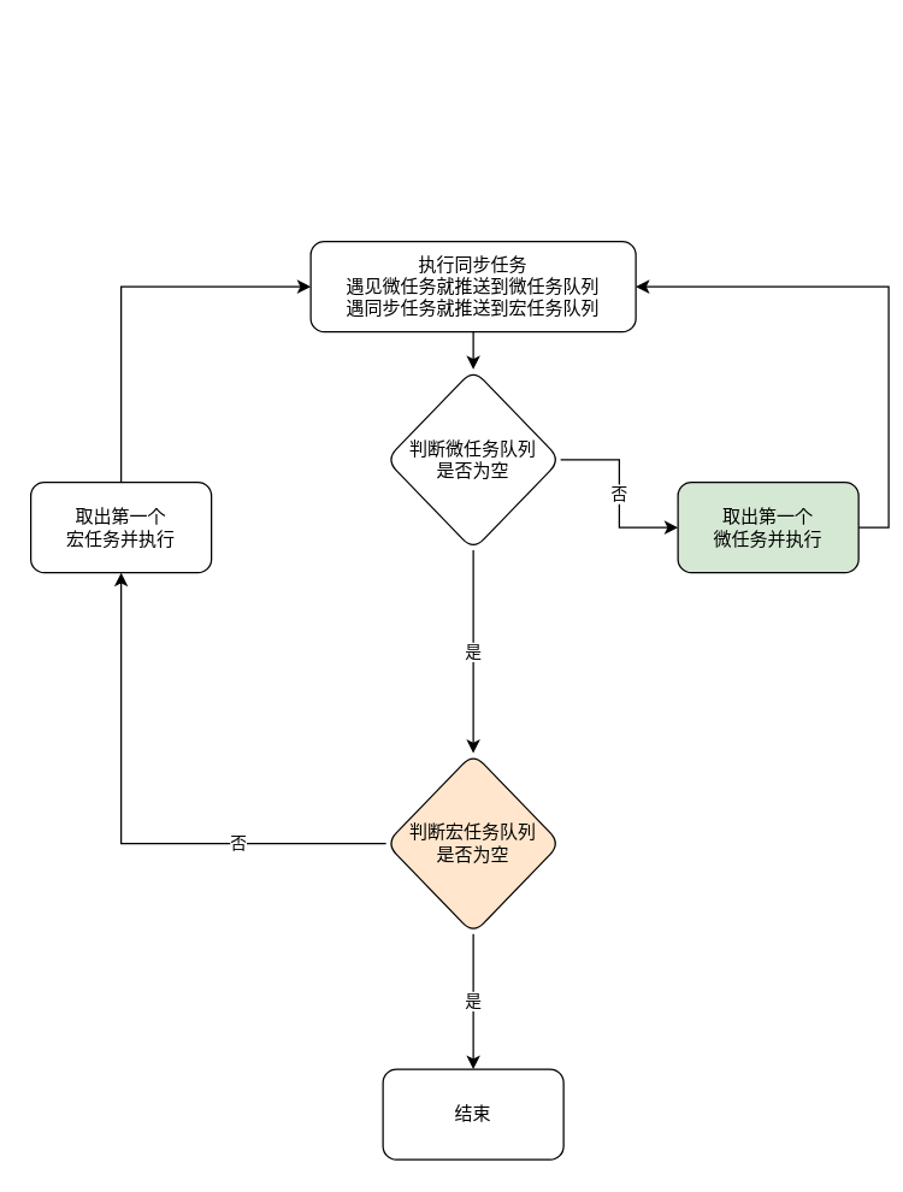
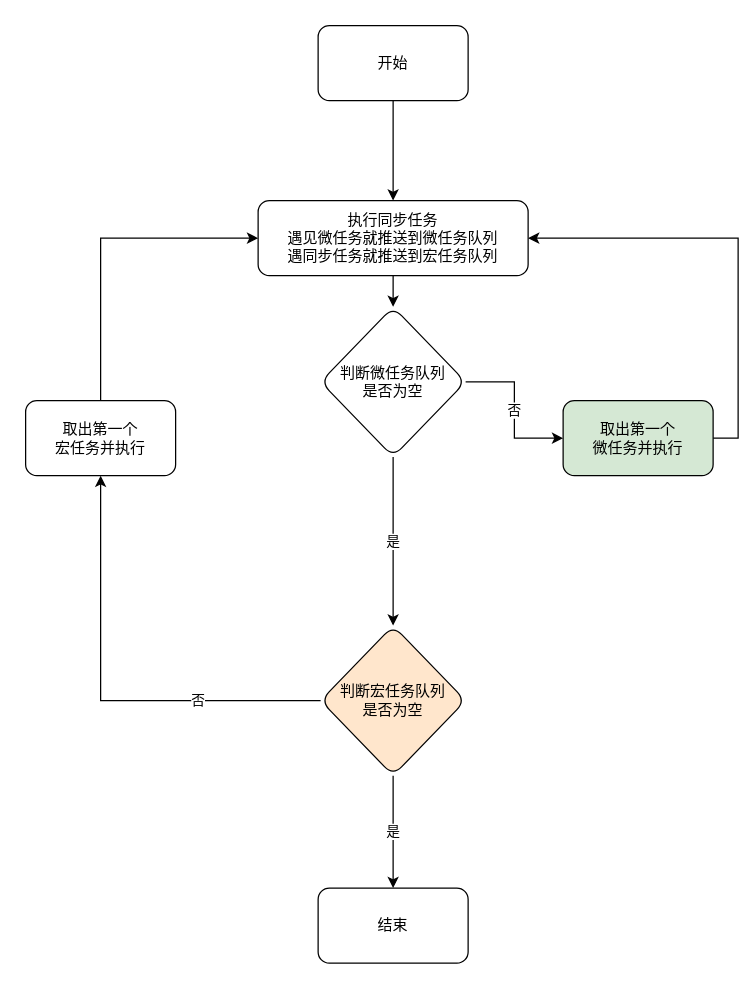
  <mxCell id="0" />
  <mxCell id="1" parent="0" />
+ <mxCell id="2" value="" style="edgeStyle=orthogonalEdgeStyle;rounded=0;orthogonalLoop=1;jettySize=auto;html=1;" edge="1" parent="1" source="3" target="5"><mxGeometry relative="1" as="geometry" /></mxCell>
+ <mxCell id="3" value="开始" style="rounded=1;whiteSpace=wrap;html=1;" vertex="1" parent="1"><mxGeometry x="254" y="20" width="120" height="60" as="geometry" /></mxCell>
  <mxCell id="4" value="" style="edgeStyle=orthogonalEdgeStyle;rounded=0;orthogonalLoop=1;jettySize=auto;html=1;" edge="1" parent="1" source="5" target="8"><mxGeometry relative="1" as="geometry" /></mxCell>
  <mxCell id="5" value="执行同步任务&lt;br&gt;遇见微任务就推送到微任务队列&lt;br&gt;遇同步任务就推送到宏任务队列" style="whiteSpace=wrap;html=1;rounded=1;" vertex="1" parent="1"><mxGeometry x="206" y="160" width="216" height="60" as="geometry" /></mxCell>
  <mxCell id="6" value="是" style="edgeStyle=orthogonalEdgeStyle;rounded=0;orthogonalLoop=1;jettySize=auto;html=1;" edge="1" parent="1" source="8" target="11"><mxGeometry relative="1" as="geometry" /></mxCell>
  <mxCell id="7" value="否" style="edgeStyle=orthogonalEdgeStyle;rounded=0;orthogonalLoop=1;jettySize=auto;html=1;" edge="1" parent="1" source="8" target="13"><mxGeometry relative="1" as="geometry" /></mxCell>
  <mxCell id="8" value="判断微任务队列&lt;br&gt;是否为空" style="rhombus;whiteSpace=wrap;html=1;rounded=1;" vertex="1" parent="1"><mxGeometry x="256" y="245" width="116" height="120" as="geometry" /></mxCell>
  <mxCell id="9" value="否" style="edgeStyle=orthogonalEdgeStyle;rounded=0;orthogonalLoop=1;jettySize=auto;html=1;" edge="1" parent="1" source="11" target="15"><mxGeometry x="-0.447" relative="1" as="geometry"><mxPoint as="offset" /></mxGeometry></mxCell>
  <mxCell id="10" value="是" style="edgeStyle=orthogonalEdgeStyle;rounded=0;orthogonalLoop=1;jettySize=auto;html=1;" edge="1" parent="1" source="11" target="16"><mxGeometry relative="1" as="geometry" /></mxCell>
  <mxCell id="11" value="判断宏任务队列&lt;br&gt;是否为空" style="rhombus;whiteSpace=wrap;html=1;rounded=1;fillColor=#ffe6cc;" vertex="1" parent="1"><mxGeometry x="256" y="500" width="116" height="120" as="geometry" /></mxCell>
  <mxCell id="12" style="edgeStyle=orthogonalEdgeStyle;rounded=0;orthogonalLoop=1;jettySize=auto;html=1;exitX=1;exitY=0.5;exitDx=0;exitDy=0;entryX=1;entryY=0.5;entryDx=0;entryDy=0;" edge="1" parent="1" source="13" target="5"><mxGeometry relative="1" as="geometry" /></mxCell>
  <mxCell id="13" value="取出第一个&lt;br&gt;微任务并执行" style="whiteSpace=wrap;html=1;rounded=1;fillColor=#d5e8d4;" vertex="1" parent="1"><mxGeometry x="450" y="320" width="120" height="60" as="geometry" /></mxCell>
  <mxCell id="14" style="edgeStyle=orthogonalEdgeStyle;rounded=0;orthogonalLoop=1;jettySize=auto;html=1;exitX=0.5;exitY=0;exitDx=0;exitDy=0;entryX=0;entryY=0.5;entryDx=0;entryDy=0;" edge="1" parent="1" source="15" target="5"><mxGeometry relative="1" as="geometry" /></mxCell>
  <mxCell id="15" value="&lt;span style=&quot;&quot;&gt;取出第一个&lt;/span&gt;&lt;br style=&quot;&quot;&gt;&lt;span style=&quot;&quot;&gt;宏任务并执行&lt;/span&gt;" style="whiteSpace=wrap;html=1;rounded=1;" vertex="1" parent="1"><mxGeometry x="20" y="320" width="120" height="60" as="geometry" /></mxCell>
  <mxCell id="16" value="结束" style="whiteSpace=wrap;html=1;rounded=1;" vertex="1" parent="1"><mxGeometry x="254" y="710" width="120" height="60" as="geometry" /></mxCell>
